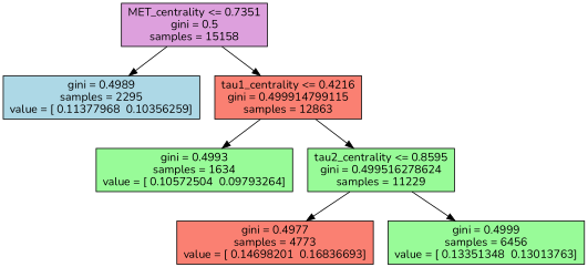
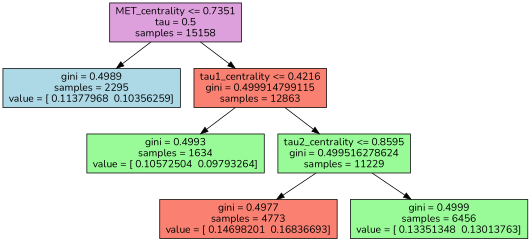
  digraph {
    fontname=Nunito
    node [shape=box style=filled fillcolor=palegreen fontname=Nunito]
    edge [fontname=Nunito]
-   n1 [label="MET_centrality <= 0.7351\ngini = 0.5\nsamples = 15158" fillcolor=plum]
+   n1 [label="MET_centrality <= 0.7351\ntau = 0.5\nsamples = 15158" fillcolor=plum]
    n2 [label="gini = 0.4989\nsamples = 2295\nvalue = [ 0.11377968  0.10356259]" fillcolor=lightblue]
    n3 [label="tau1_centrality <= 0.4216\ngini = 0.499914799115\nsamples = 12863" fillcolor=salmon]
    n4 [label="gini = 0.4993\nsamples = 1634\nvalue = [ 0.10572504  0.09793264]"]
    n5 [label="tau2_centrality <= 0.8595\ngini = 0.499516278624\nsamples = 11229"]
    n6 [label="gini = 0.4977\nsamples = 4773\nvalue = [ 0.14698201  0.16836693]" fillcolor=salmon]
    n7 [label="gini = 0.4999\nsamples = 6456\nvalue = [ 0.13351348  0.13013763]"]
    n1 -> n2
    n1 -> n3
    n3 -> n4
    n3 -> n5
    n5 -> n6
    n5 -> n7
  }
